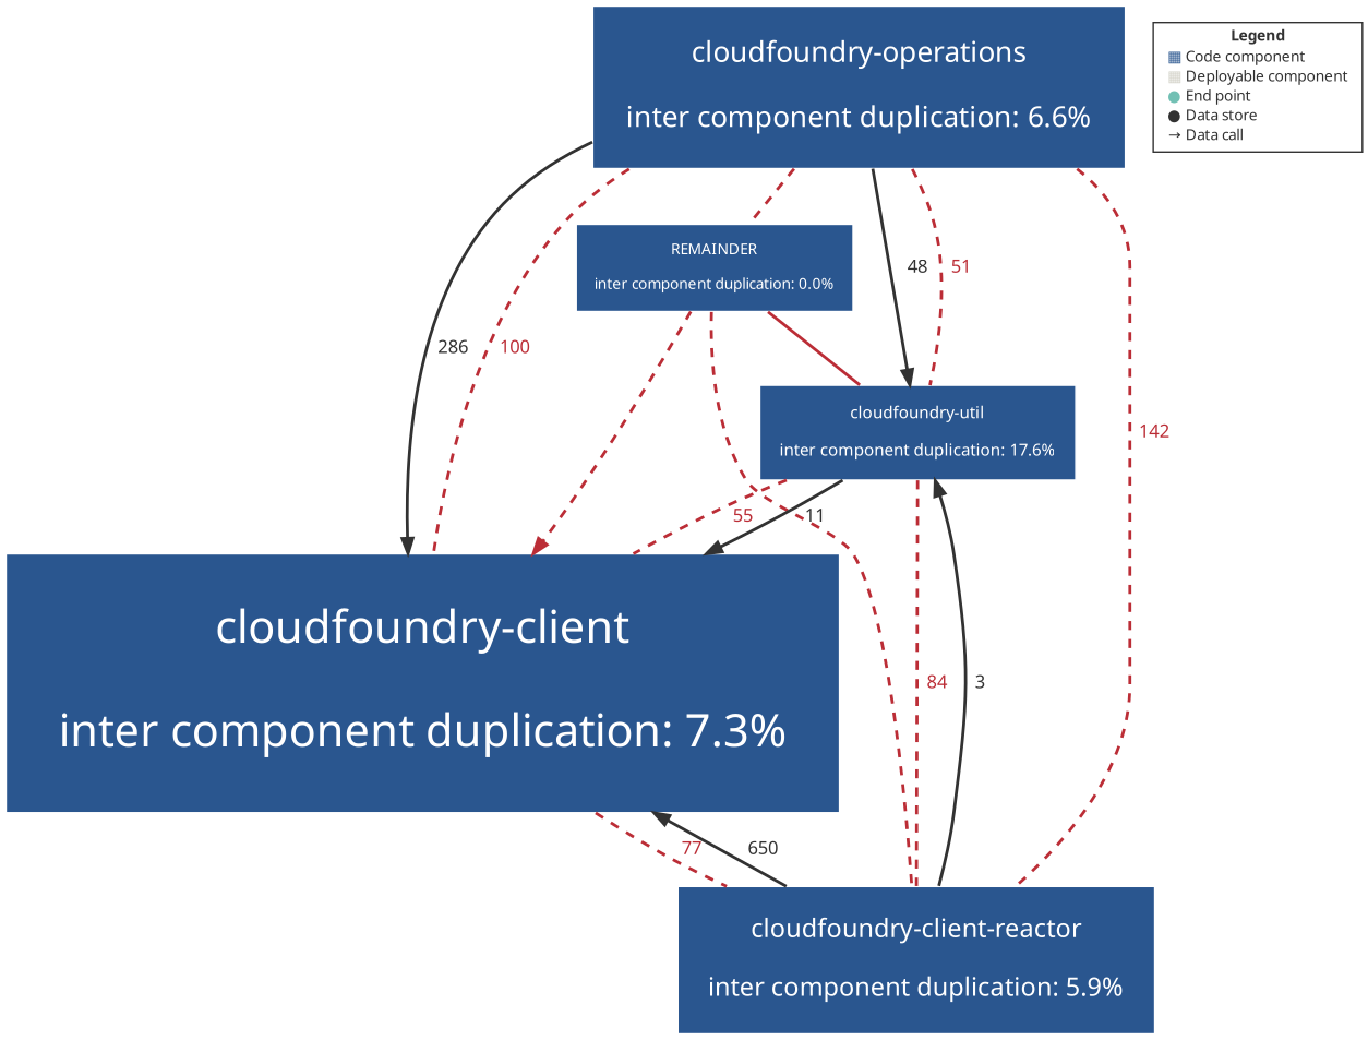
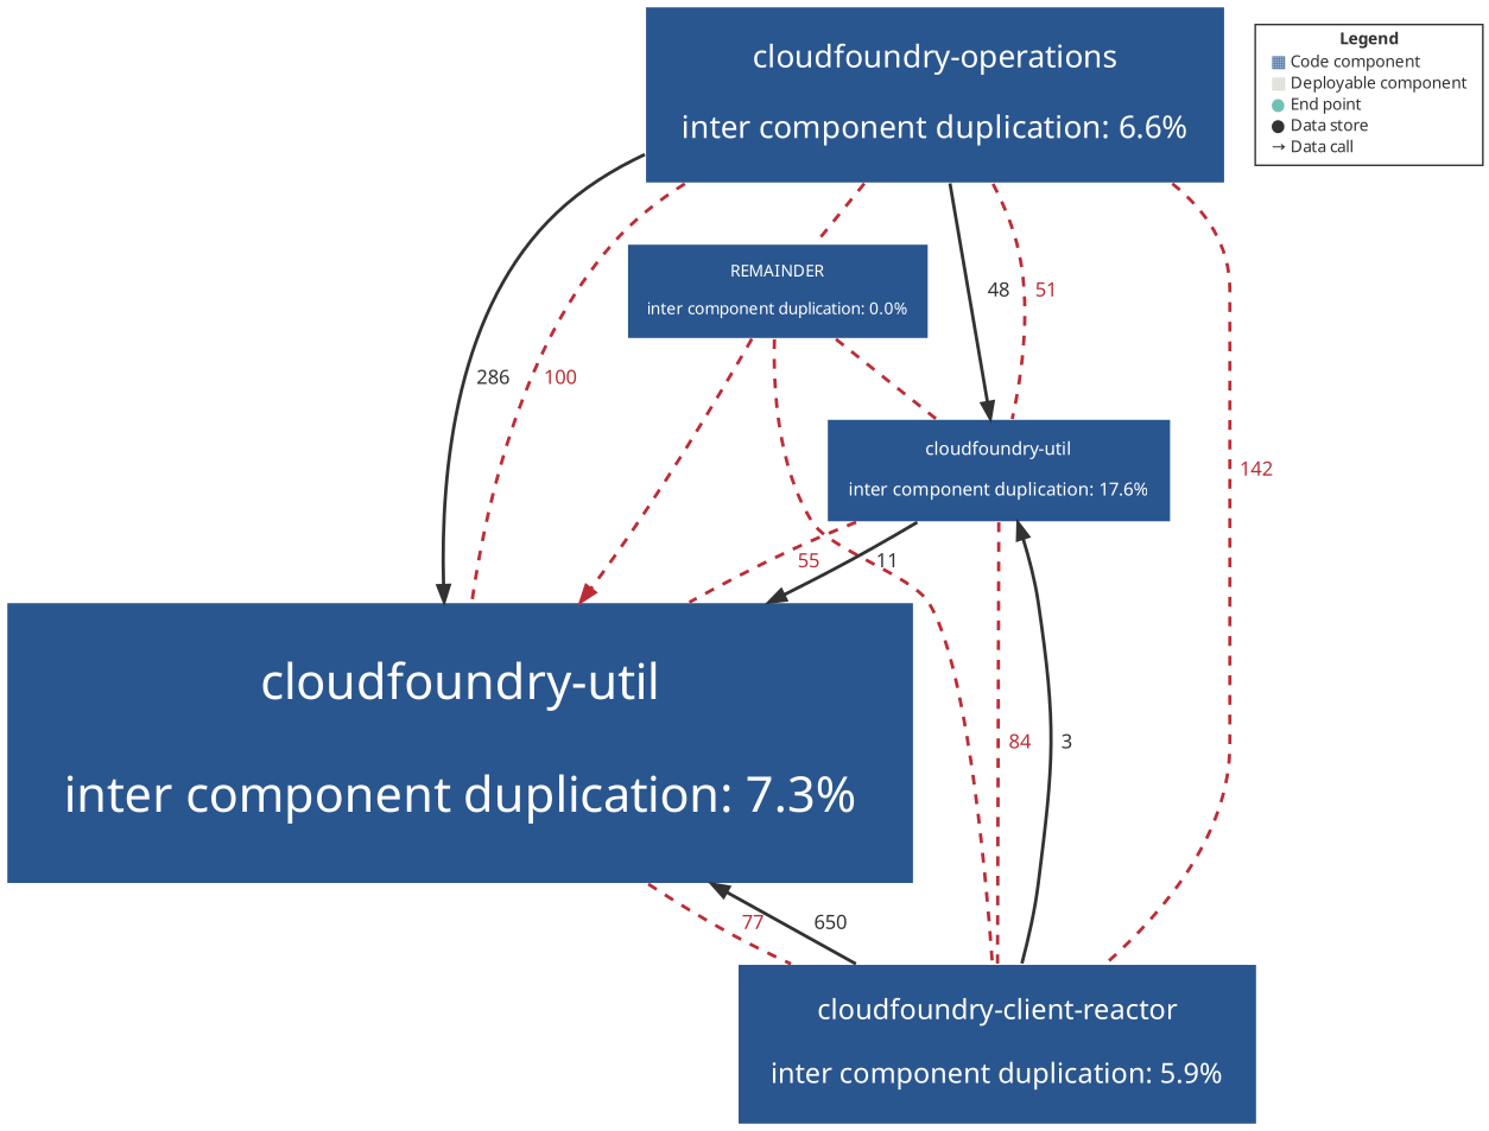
  digraph {
    compound=true
    rankdir=TD
    node [color="#FFFFFF" fillcolor="#2A568F" fontcolor="#FFFFFF" fontname="Helvetica Neue" fontsize=10 penwidth=1 shape=box style=filled]
    edge [arrowhead=both color="#bb2d36" fontcolor="#bb2d36" fontname="Helvetica Neue" fontsize=12 penwidth=2 style=dashed]
    n1 [fontsize=19 label="cloudfoundry-operations\n\ninter component duplication: 6.6%" margin=0.304]
    n2 [label="REMAINDER\n\ninter component duplication: 0.0%" margin=0.16]
    n3 [fontsize=11 label="cloudfoundry-util\n\ninter component duplication: 17.6%" margin=0.176]
-   n4 [fontsize=30 label="cloudfoundry-client\n\ninter component duplication: 7.3%" margin=0.48]
+   n4 [fontsize=30 label="cloudfoundry-util\n\ninter component duplication: 7.3%" margin=0.48]
    n5 [fontsize=17 label="cloudfoundry-client-reactor\n\ninter component duplication: 5.9%" margin=0.272]
    n6 [color="#323232" fillcolor="#FFFFFF" fontcolor="#323232" label=<<TABLE BORDER="0" CELLPADDING="1" CELLSPACING="0"> <TR><TD COLSPAN="2"><B>Legend</B></TD></TR> <TR><TD><FONT COLOR="#2A568F">&#9638;</FONT></TD><TD ALIGN="left">Code component</TD></TR> <TR><TD><FONT COLOR="#D2D1C7">&#9638;</FONT></TD><TD ALIGN="left">Deployable component</TD></TR> <TR><TD><FONT COLOR="#72C0B4">&#9679;</FONT></TD><TD ALIGN="left">End point</TD></TR> <TR><TD><FONT COLOR="#323232">&#9679;</FONT></TD><TD ALIGN="left">Data store</TD></TR> <TR><TD><FONT COLOR="#323232">&rarr;</FONT></TD><TD ALIGN="left">Data call</TD></TR> </TABLE> >]
    n1 -> n2
    n1 -> n3 [color="#323232" fontcolor="#323232" label="  48" arrowhead="" style=""]
    n1 -> n3 [label="  51"]
    n1 -> n4 [color="#323232" fontcolor="#323232" label="  286" arrowhead="" style=""]
    n1 -> n4 [label="  100"]
    n1 -> n5 [label="  142"]
-   n2 -> n3 [style=solid]
+   n2 -> n3
    n2 -> n4 [arrowhead=normal]
    n2 -> n5
    n3 -> n4 [color="#323232" fontcolor="#323232" label="  11" arrowhead="" style=""]
    n3 -> n4 [label="  55"]
    n3 -> n5 [label="  84"]
    n4 -> n5 [label="  77"]
    n5 -> n3 [color="#323232" fontcolor="#323232" label="  3" arrowhead="" style=""]
    n5 -> n4 [color="#323232" fontcolor="#323232" label="  650" arrowhead="" style=""]
  }
